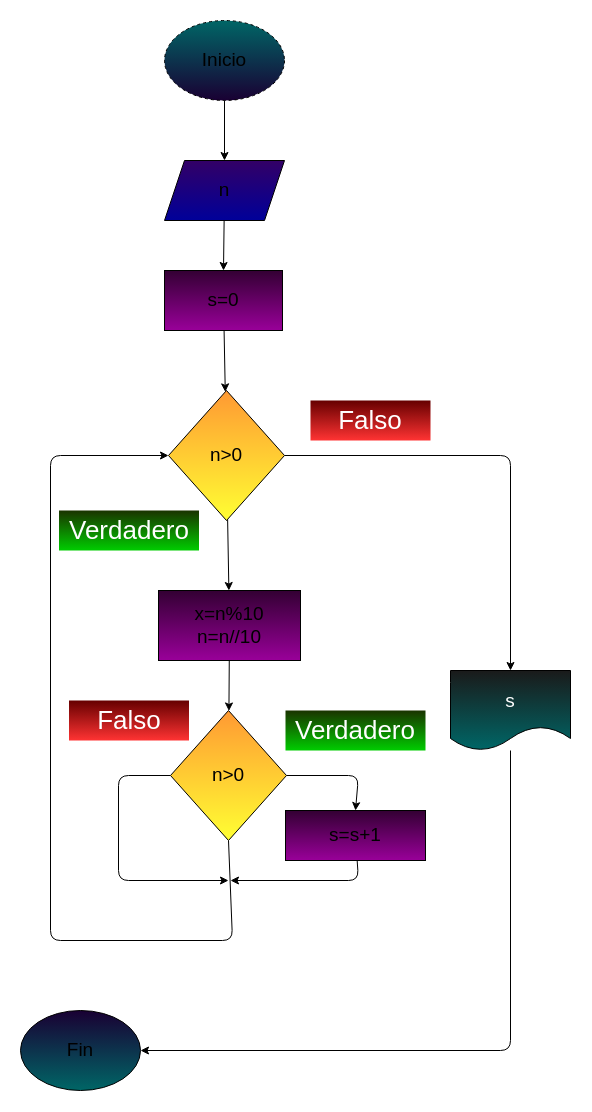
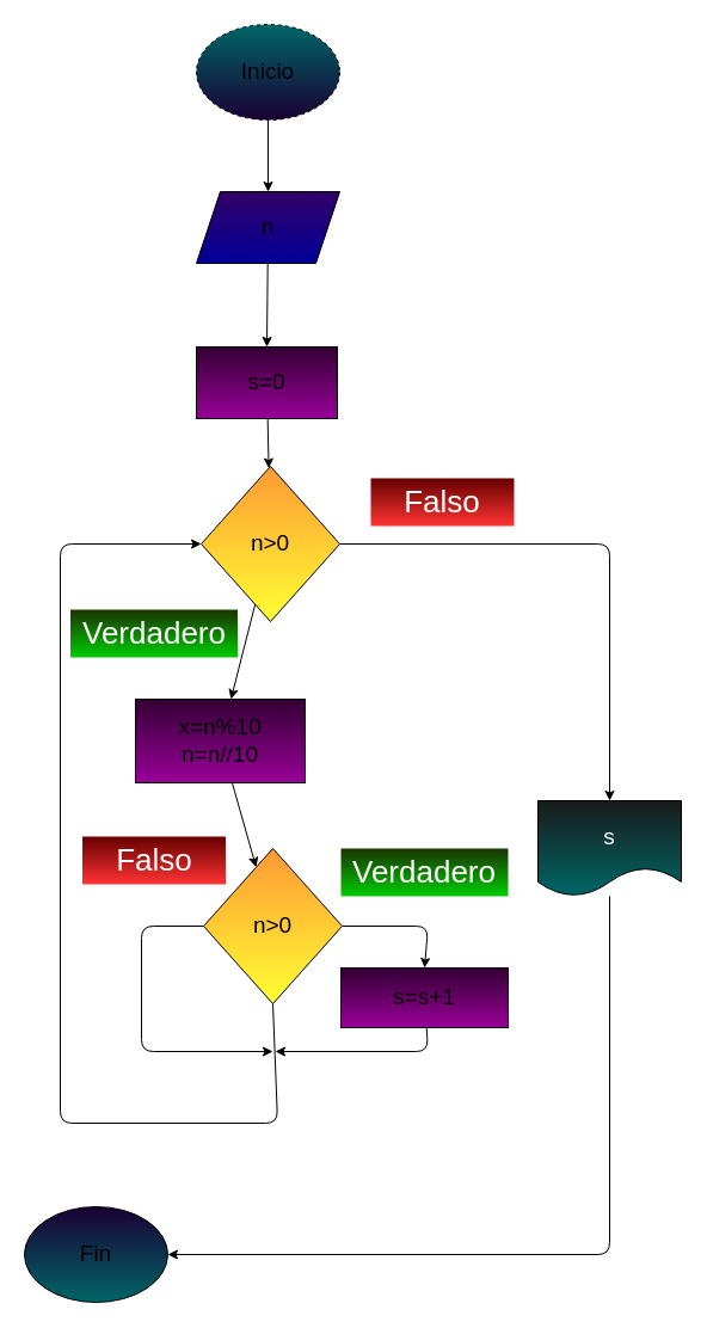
  <mxCell id="0" />
  <mxCell id="1" parent="0" />
  <mxCell id="2" style="edgeStyle=none;html=1;entryX=0.5;entryY=0;entryDx=0;entryDy=0;" parent="1" source="3" target="6" edge="1"><mxGeometry relative="1" as="geometry" /></mxCell>
  <mxCell id="3" value="Inicio" style="ellipse;whiteSpace=wrap;html=1;fontSize=19;gradientColor=#190033;fillColor=#006666;dashed=1;" parent="1" vertex="1"><mxGeometry x="164" y="20" width="120" height="80" as="geometry" /></mxCell>
  <mxCell id="4" value="Fin" style="ellipse;whiteSpace=wrap;html=1;fontSize=19;gradientColor=#006666;fillColor=#190033;" parent="1" vertex="1"><mxGeometry x="20" y="1010" width="120" height="80" as="geometry" /></mxCell>
  <mxCell id="5" style="edgeStyle=none;html=1;entryX=0.5;entryY=0;entryDx=0;entryDy=0;" parent="1" source="6" target="18" edge="1"><mxGeometry relative="1" as="geometry"><mxPoint x="225.223" y="290.871" as="targetPoint" /></mxGeometry></mxCell>
  <mxCell id="6" value="n" style="shape=parallelogram;perimeter=parallelogramPerimeter;whiteSpace=wrap;html=1;fixedSize=1;fontSize=19;fillColor=#330066;rounded=0;gradientColor=#000099;" parent="1" vertex="1"><mxGeometry x="164" y="160" width="120" height="60" as="geometry" /></mxCell>
  <mxCell id="7" style="edgeStyle=none;html=1;fontSize=19;fontColor=#000000;entryX=0.5;entryY=0;entryDx=0;entryDy=0;" parent="1" source="9" target="15" edge="1"><mxGeometry relative="1" as="geometry"><mxPoint x="470" y="600" as="targetPoint" /><Array as="points"><mxPoint x="510" y="455" /></Array></mxGeometry></mxCell>
  <mxCell id="8" style="edgeStyle=none;html=1;" parent="1" source="9" target="12" edge="1"><mxGeometry relative="1" as="geometry" /></mxCell>
  <mxCell id="9" value="&lt;font color=&quot;#000000&quot;&gt;n&amp;gt;0&lt;/font&gt;" style="rhombus;whiteSpace=wrap;html=1;fontSize=19;fillColor=#FF9933;rounded=0;gradientColor=#FFFF33;" parent="1" vertex="1"><mxGeometry x="168" y="390" width="116" height="130" as="geometry" /></mxCell>
  <mxCell id="10" style="edgeStyle=none;html=1;fontSize=19;fontColor=#000000;entryX=0;entryY=0.5;entryDx=0;entryDy=0;exitX=0.5;exitY=1;exitDx=0;exitDy=0;" parent="1" source="21" target="9" edge="1"><mxGeometry relative="1" as="geometry"><mxPoint x="140" y="440" as="targetPoint" /><Array as="points"><mxPoint x="232" y="940" /><mxPoint x="50" y="940" /><mxPoint x="50" y="455" /></Array><mxPoint x="260" y="910" as="sourcePoint" /></mxGeometry></mxCell>
  <mxCell id="11" style="edgeStyle=none;html=1;" parent="1" source="12" target="21" edge="1"><mxGeometry relative="1" as="geometry" /></mxCell>
- <mxCell id="12" value="x=n%10&lt;br&gt;n=n//10" style="rounded=0;whiteSpace=wrap;html=1;fontSize=19;fillColor=#330033;gradientColor=#990099;" parent="1" vertex="1"><mxGeometry x="158" y="590" width="142" height="70" as="geometry" /></mxCell>
+ <mxCell id="12" value="x=n%10&lt;br&gt;n=n//10" style="rounded=0;whiteSpace=wrap;html=1;fontSize=19;fillColor=#330033;gradientColor=#990099;" parent="1" vertex="1"><mxGeometry x="113" y="585" width="142" height="70" as="geometry" /></mxCell>
  <mxCell id="13" value="&lt;font color=&quot;#ffffff&quot; style=&quot;font-size: 26px&quot;&gt;Falso&lt;/font&gt;" style="text;html=1;strokeColor=none;fillColor=#660000;align=center;verticalAlign=middle;whiteSpace=wrap;rounded=0;fontSize=19;fontColor=#000000;gradientColor=#FF3333;" parent="1" vertex="1"><mxGeometry x="310" y="400" width="120" height="40" as="geometry" /></mxCell>
  <mxCell id="14" style="edgeStyle=none;html=1;entryX=1;entryY=0.5;entryDx=0;entryDy=0;fontSize=19;fontColor=#FFFFFF;" parent="1" source="15" target="4" edge="1"><mxGeometry relative="1" as="geometry"><Array as="points"><mxPoint x="510" y="1050" /></Array></mxGeometry></mxCell>
  <mxCell id="15" value="&lt;font style=&quot;font-size: 19px&quot;&gt;s&lt;/font&gt;" style="shape=document;whiteSpace=wrap;html=1;boundedLbl=1;fontSize=26;fontColor=#FFFFFF;fillColor=#1A1A1A;gradientColor=#006666;strokeColor=default;" parent="1" vertex="1"><mxGeometry x="450" y="670" width="120" height="80" as="geometry" /></mxCell>
  <mxCell id="16" value="&lt;font color=&quot;#ffffff&quot; style=&quot;font-size: 26px&quot;&gt;Verdadero&lt;/font&gt;" style="text;html=1;strokeColor=none;fillColor=#1A3300;align=center;verticalAlign=middle;whiteSpace=wrap;rounded=0;fontSize=19;fontColor=#000000;gradientColor=#00CC00;" parent="1" vertex="1"><mxGeometry x="58.5" y="510" width="140" height="40" as="geometry" /></mxCell>
  <mxCell id="17" style="edgeStyle=none;html=1;" parent="1" source="18" target="9" edge="1"><mxGeometry relative="1" as="geometry" /></mxCell>
- <mxCell id="18" value="s=0" style="rounded=0;whiteSpace=wrap;html=1;fontSize=19;fillColor=#330033;gradientColor=#990099;" parent="1" vertex="1"><mxGeometry x="164" y="270" width="118" height="60" as="geometry" /></mxCell>
+ <mxCell id="18" value="s=0" style="rounded=0;whiteSpace=wrap;html=1;fontSize=19;fillColor=#330033;gradientColor=#990099;" parent="1" vertex="1"><mxGeometry x="164" y="290" width="118" height="60" as="geometry" /></mxCell>
  <mxCell id="19" style="edgeStyle=none;html=1;" parent="1" source="21" edge="1"><mxGeometry relative="1" as="geometry"><mxPoint x="228" y="880" as="targetPoint" /><Array as="points"><mxPoint x="118" y="775" /><mxPoint x="118" y="880" /></Array></mxGeometry></mxCell>
  <mxCell id="20" style="edgeStyle=none;html=1;entryX=0.5;entryY=0;entryDx=0;entryDy=0;" parent="1" source="21" target="23" edge="1"><mxGeometry relative="1" as="geometry"><Array as="points"><mxPoint x="358" y="775" /></Array></mxGeometry></mxCell>
  <mxCell id="21" value="&lt;font color=&quot;#000000&quot;&gt;n&amp;gt;0&lt;/font&gt;" style="rhombus;whiteSpace=wrap;html=1;fontSize=19;fillColor=#FF9933;rounded=0;gradientColor=#FFFF33;" parent="1" vertex="1"><mxGeometry x="170" y="710" width="116" height="130" as="geometry" /></mxCell>
  <mxCell id="22" style="edgeStyle=none;html=1;" parent="1" source="23" edge="1"><mxGeometry relative="1" as="geometry"><mxPoint x="230" y="880" as="targetPoint" /><Array as="points"><mxPoint x="358" y="880" /></Array></mxGeometry></mxCell>
  <mxCell id="23" value="s=s+1" style="rounded=0;whiteSpace=wrap;html=1;fontSize=19;fillColor=#330033;gradientColor=#990099;" parent="1" vertex="1"><mxGeometry x="285" y="810" width="140" height="50" as="geometry" /></mxCell>
  <mxCell id="24" value="&lt;font color=&quot;#ffffff&quot; style=&quot;font-size: 26px&quot;&gt;Verdadero&lt;/font&gt;" style="text;html=1;strokeColor=none;fillColor=#1A3300;align=center;verticalAlign=middle;whiteSpace=wrap;rounded=0;fontSize=19;fontColor=#000000;gradientColor=#00CC00;" parent="1" vertex="1"><mxGeometry x="285" y="710" width="140" height="40" as="geometry" /></mxCell>
  <mxCell id="25" value="&lt;font color=&quot;#ffffff&quot; style=&quot;font-size: 26px&quot;&gt;Falso&lt;/font&gt;" style="text;html=1;strokeColor=none;fillColor=#660000;align=center;verticalAlign=middle;whiteSpace=wrap;rounded=0;fontSize=19;fontColor=#000000;gradientColor=#FF3333;" parent="1" vertex="1"><mxGeometry x="68.5" y="700" width="120" height="40" as="geometry" /></mxCell>
